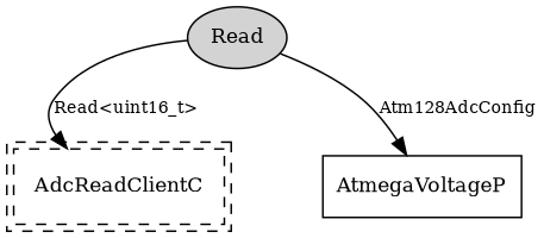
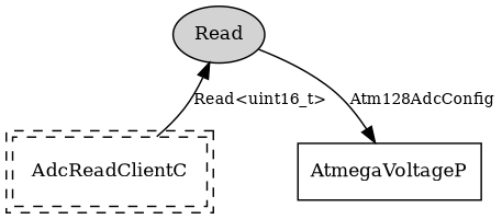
  digraph {
    node [fontsize=12 shape=box]
    edge [fontsize=10]
    n1 [label=Read shape=ellipse style=filled]
    n2 [label=AdcReadClientC peripheries=2 style=dashed]
    AtmegaVoltageP
-   n1 -> n2 [label="Read<uint16_t>"]
+   n2 -> n1 [label="Read<uint16_t>"]
    n1 -> AtmegaVoltageP [label=Atm128AdcConfig]
  }
